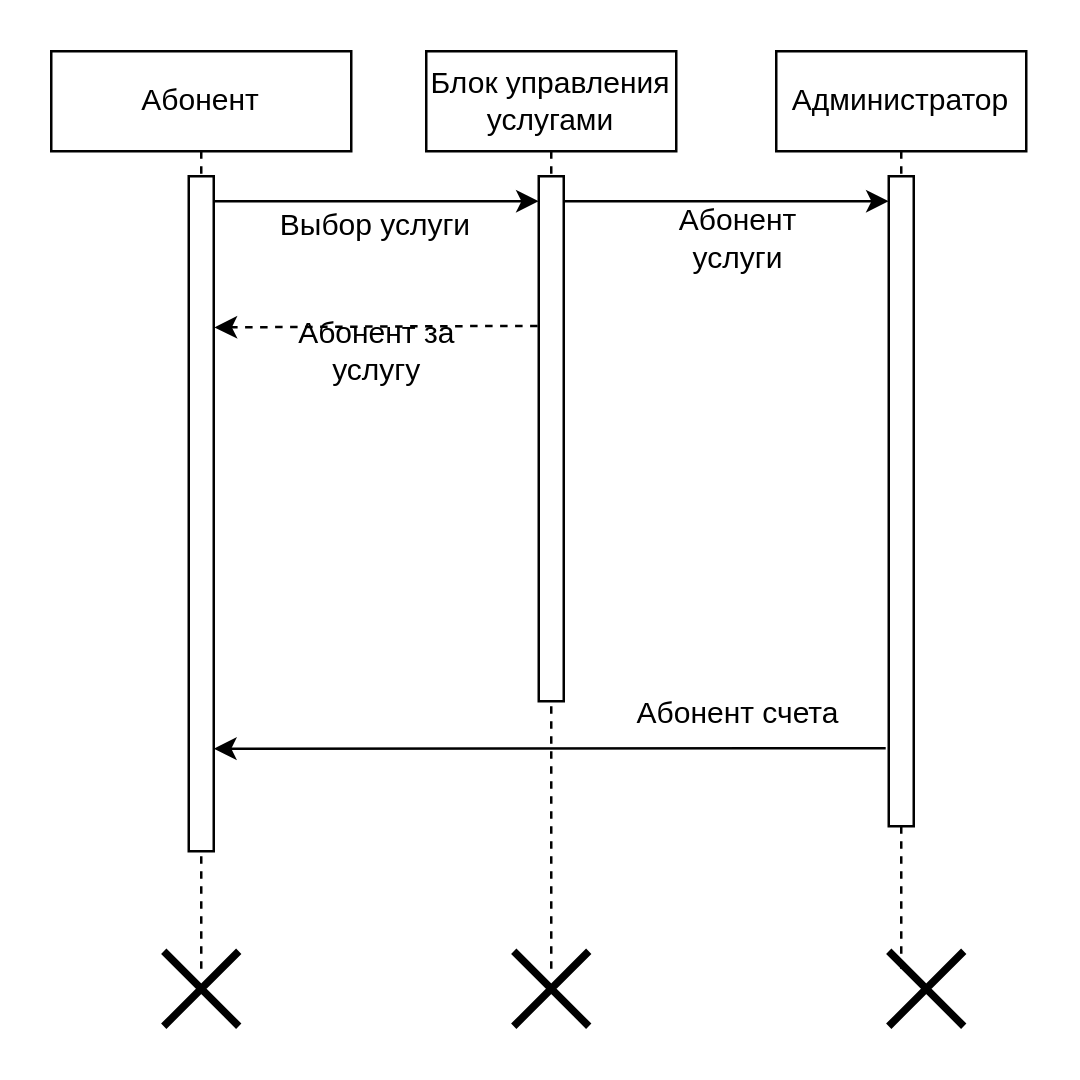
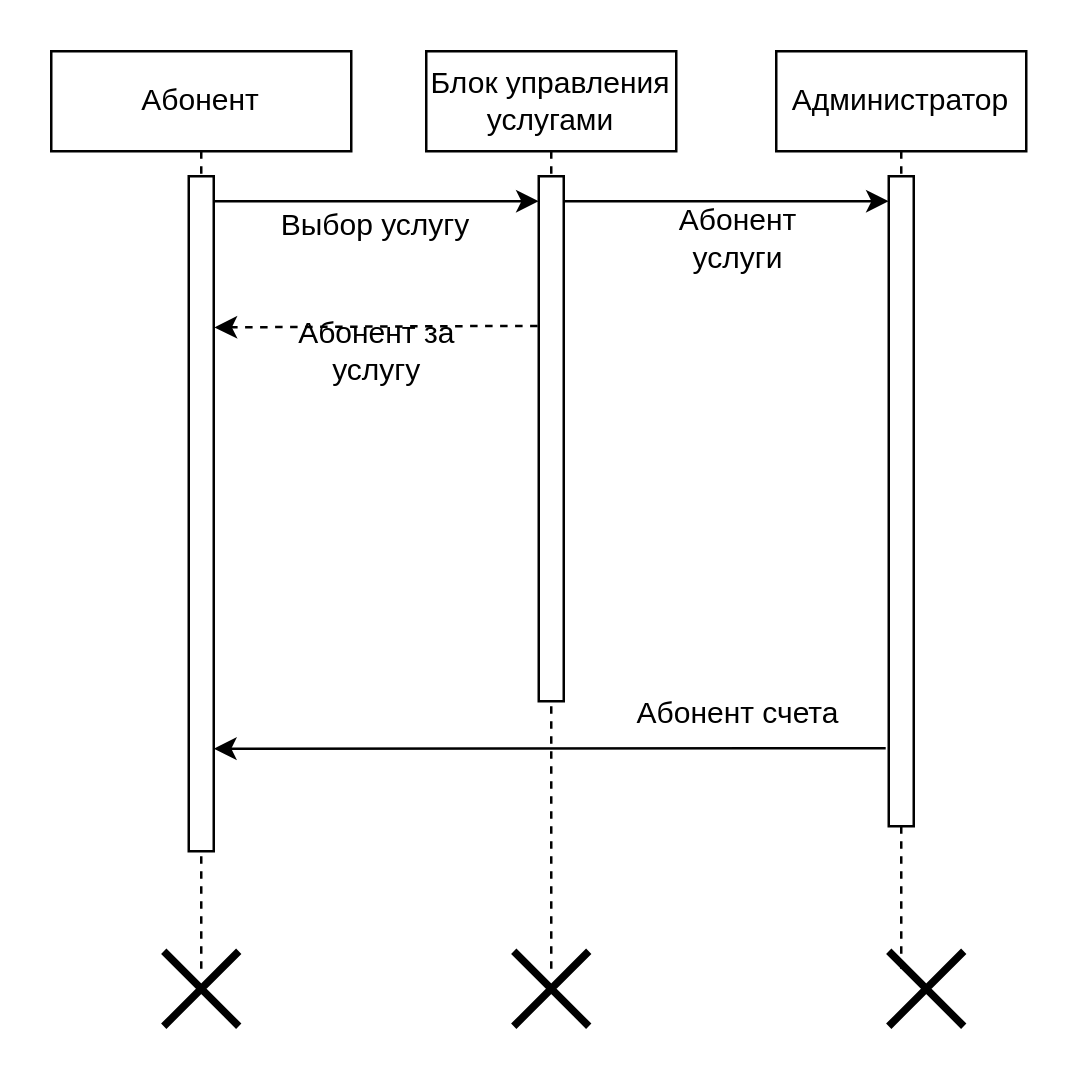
  <mxCell id="0" />
  <mxCell id="1" parent="0" />
  <mxCell id="2" value="Абонент" style="shape=umlLifeline;perimeter=lifelinePerimeter;whiteSpace=wrap;html=1;container=1;collapsible=0;recursiveResize=0;outlineConnect=0;" vertex="1" parent="1"><mxGeometry x="20" y="20" width="120" height="370" as="geometry" /></mxCell>
  <mxCell id="3" value="" style="html=1;points=[];perimeter=orthogonalPerimeter;" vertex="1" parent="2"><mxGeometry x="55" y="50" width="10" height="270" as="geometry" /></mxCell>
  <mxCell id="4" value="Блок управления услугами" style="shape=umlLifeline;perimeter=lifelinePerimeter;whiteSpace=wrap;html=1;container=1;collapsible=0;recursiveResize=0;outlineConnect=0;" vertex="1" parent="1"><mxGeometry x="170" y="20" width="100" height="370" as="geometry" /></mxCell>
  <mxCell id="5" value="" style="html=1;points=[];perimeter=orthogonalPerimeter;" vertex="1" parent="4"><mxGeometry x="45" y="50" width="10" height="210" as="geometry" /></mxCell>
  <mxCell id="6" value="Администратор" style="shape=umlLifeline;perimeter=lifelinePerimeter;whiteSpace=wrap;html=1;container=1;collapsible=0;recursiveResize=0;outlineConnect=0;" vertex="1" parent="1"><mxGeometry x="310" y="20" width="100" height="370" as="geometry" /></mxCell>
  <mxCell id="7" value="" style="html=1;points=[];perimeter=orthogonalPerimeter;" vertex="1" parent="6"><mxGeometry x="45" y="50" width="10" height="260" as="geometry" /></mxCell>
  <mxCell id="8" value="" style="edgeStyle=orthogonalEdgeStyle;rounded=0;orthogonalLoop=1;jettySize=auto;html=1;" edge="1" parent="1" source="3"><mxGeometry relative="1" as="geometry"><mxPoint x="215" y="80" as="targetPoint" /><Array as="points"><mxPoint x="150" y="80" /><mxPoint x="150" y="80" /></Array></mxGeometry></mxCell>
  <mxCell id="9" value="" style="shape=umlDestroy;whiteSpace=wrap;html=1;strokeWidth=3;" vertex="1" parent="1"><mxGeometry x="65" y="380" width="30" height="30" as="geometry" /></mxCell>
  <mxCell id="10" value="" style="shape=umlDestroy;whiteSpace=wrap;html=1;strokeWidth=3;" vertex="1" parent="1"><mxGeometry x="205" y="380" width="30" height="30" as="geometry" /></mxCell>
  <mxCell id="11" value="" style="shape=umlDestroy;whiteSpace=wrap;html=1;strokeWidth=3;" vertex="1" parent="1"><mxGeometry x="355" y="380" width="30" height="30" as="geometry" /></mxCell>
  <mxCell id="12" value="" style="endArrow=classic;html=1;rounded=0;strokeWidth=1;endSize=6;sourcePerimeterSpacing=0;targetPerimeterSpacing=0;exitX=-0.046;exitY=0.285;exitDx=0;exitDy=0;exitPerimeter=0;entryX=1.029;entryY=0.224;entryDx=0;entryDy=0;entryPerimeter=0;dashed=1;" edge="1" parent="1" source="5" target="3"><mxGeometry width="50" height="50" relative="1" as="geometry"><mxPoint x="210" y="130" as="sourcePoint" /><mxPoint x="90" y="130" as="targetPoint" /><Array as="points"><mxPoint x="170" y="130" /></Array></mxGeometry></mxCell>
  <mxCell id="13" value="" style="edgeStyle=orthogonalEdgeStyle;rounded=0;orthogonalLoop=1;jettySize=auto;html=1;" edge="1" parent="1"><mxGeometry relative="1" as="geometry"><mxPoint x="225" y="80" as="sourcePoint" /><mxPoint x="355" y="80" as="targetPoint" /><Array as="points"><mxPoint x="290" y="80" /><mxPoint x="290" y="80" /></Array></mxGeometry></mxCell>
  <mxCell id="14" value="Абонент услуги" style="text;html=1;strokeColor=none;fillColor=none;align=center;verticalAlign=middle;whiteSpace=wrap;rounded=0;" vertex="1" parent="1"><mxGeometry x="260" y="80" width="70" height="30" as="geometry" /></mxCell>
- <mxCell id="15" value="Выбор услуги" style="text;html=1;strokeColor=none;fillColor=none;align=center;verticalAlign=middle;whiteSpace=wrap;rounded=0;" vertex="1" parent="1"><mxGeometry x="110" y="70" width="80" height="40" as="geometry" /></mxCell>
+ <mxCell id="15" value="Выбор услугу" style="text;html=1;strokeColor=none;fillColor=none;align=center;verticalAlign=middle;whiteSpace=wrap;rounded=0;" vertex="1" parent="1"><mxGeometry x="110" y="70" width="80" height="40" as="geometry" /></mxCell>
  <mxCell id="16" value="Абонент за услугу" style="text;html=1;strokeColor=none;fillColor=none;align=center;verticalAlign=middle;whiteSpace=wrap;rounded=0;" vertex="1" parent="1"><mxGeometry x="102.5" y="120" width="95" height="40" as="geometry" /></mxCell>
  <mxCell id="17" value="" style="endArrow=classic;html=1;rounded=0;strokeWidth=1;endSize=6;sourcePerimeterSpacing=0;targetPerimeterSpacing=0;entryX=1.007;entryY=0.848;entryDx=0;entryDy=0;entryPerimeter=0;exitX=-0.122;exitY=0.88;exitDx=0;exitDy=0;exitPerimeter=0;" edge="1" parent="1" source="7" target="3"><mxGeometry width="50" height="50" relative="1" as="geometry"><mxPoint x="340" y="299" as="sourcePoint" /><mxPoint x="240" y="300" as="targetPoint" /></mxGeometry></mxCell>
  <mxCell id="18" value="Абонент счета" style="text;html=1;strokeColor=none;fillColor=none;align=center;verticalAlign=middle;whiteSpace=wrap;rounded=0;" vertex="1" parent="1"><mxGeometry x="250" y="270" width="90" height="30" as="geometry" /></mxCell>
